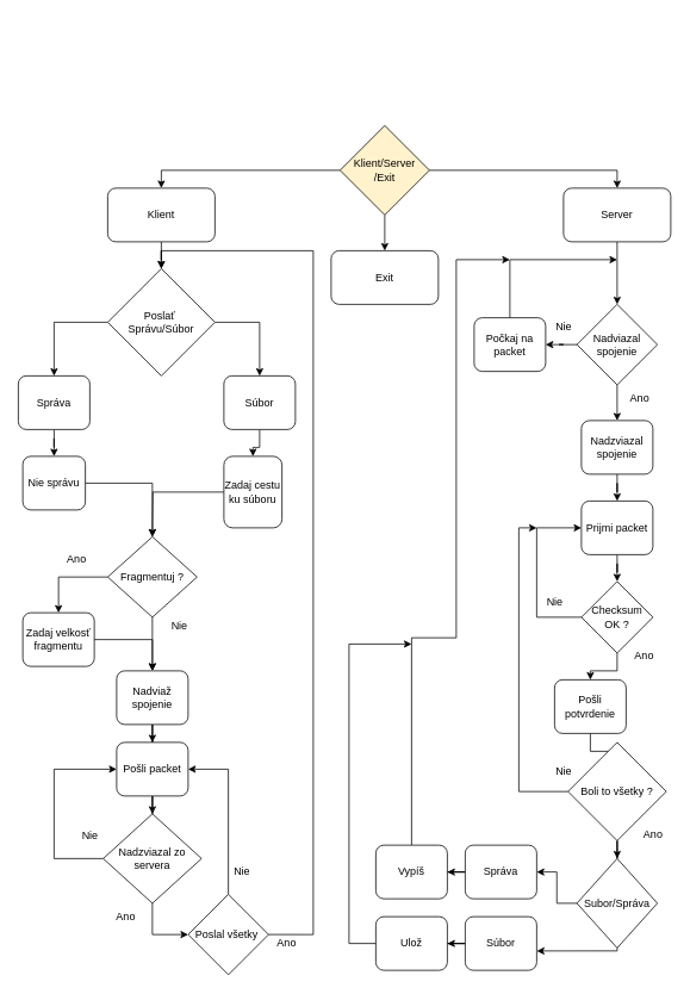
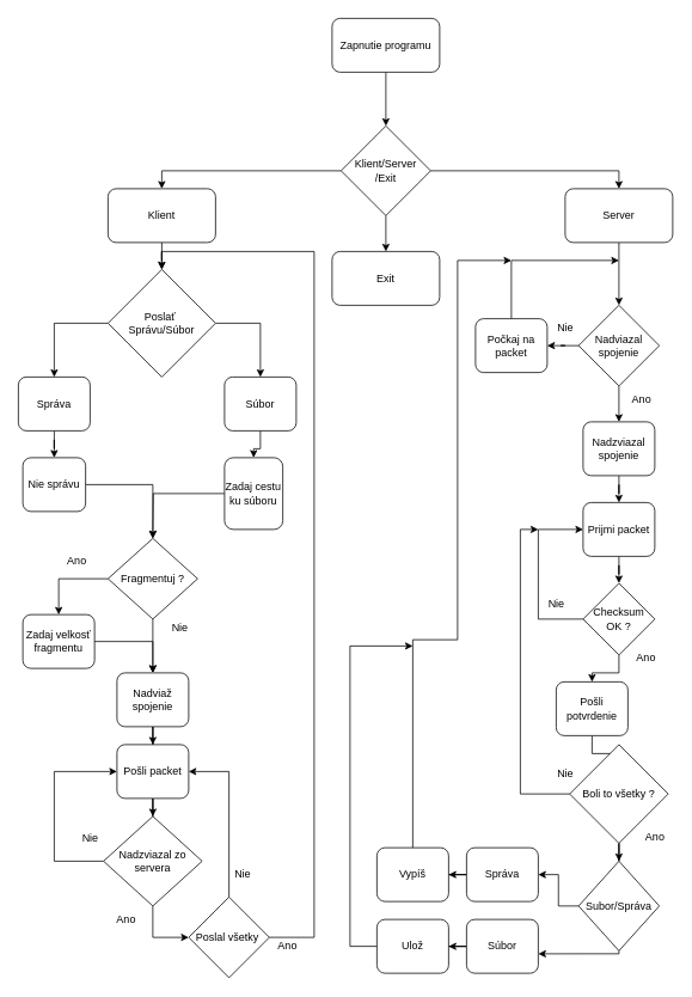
  <mxCell id="0" />
  <mxCell id="1" parent="0" />
+ <mxCell id="2" style="edgeStyle=orthogonalEdgeStyle;rounded=0;orthogonalLoop=1;jettySize=auto;html=1;entryX=0.5;entryY=0;entryDx=0;entryDy=0;" edge="1" parent="1" source="3" target="7"><mxGeometry relative="1" as="geometry" /></mxCell>
+ <mxCell id="3" value="Zapnutie programu" style="rounded=1;whiteSpace=wrap;html=1;" vertex="1" parent="1"><mxGeometry x="370" y="20" width="120" height="60" as="geometry" /></mxCell>
  <mxCell id="4" style="edgeStyle=orthogonalEdgeStyle;rounded=0;orthogonalLoop=1;jettySize=auto;html=1;entryX=0.5;entryY=0;entryDx=0;entryDy=0;" edge="1" parent="1" source="7" target="8"><mxGeometry relative="1" as="geometry" /></mxCell>
  <mxCell id="5" style="edgeStyle=orthogonalEdgeStyle;rounded=0;orthogonalLoop=1;jettySize=auto;html=1;entryX=0.5;entryY=0;entryDx=0;entryDy=0;" edge="1" parent="1" source="7" target="10"><mxGeometry relative="1" as="geometry" /></mxCell>
  <mxCell id="6" style="edgeStyle=orthogonalEdgeStyle;rounded=0;orthogonalLoop=1;jettySize=auto;html=1;entryX=0.5;entryY=0;entryDx=0;entryDy=0;" edge="1" parent="1" source="7" target="12"><mxGeometry relative="1" as="geometry" /></mxCell>
- <mxCell id="7" value="Klient/Server&lt;br&gt;/Exit" style="rhombus;whiteSpace=wrap;html=1;fillColor=#fff2cc;" vertex="1" parent="1"><mxGeometry x="380" y="140" width="100" height="100" as="geometry" /></mxCell>
+ <mxCell id="7" value="Klient/Server&lt;br&gt;/Exit" style="rhombus;whiteSpace=wrap;html=1;" vertex="1" parent="1"><mxGeometry x="380" y="140" width="100" height="100" as="geometry" /></mxCell>
  <mxCell id="8" value="Exit" style="rounded=1;whiteSpace=wrap;html=1;" vertex="1" parent="1"><mxGeometry x="370" y="280" width="120" height="60" as="geometry" /></mxCell>
  <mxCell id="9" style="edgeStyle=orthogonalEdgeStyle;rounded=0;orthogonalLoop=1;jettySize=auto;html=1;entryX=0.5;entryY=0;entryDx=0;entryDy=0;" edge="1" parent="1" source="10" target="47"><mxGeometry relative="1" as="geometry" /></mxCell>
  <mxCell id="10" value="Server" style="rounded=1;whiteSpace=wrap;html=1;" vertex="1" parent="1"><mxGeometry x="630" y="210" width="120" height="60" as="geometry" /></mxCell>
  <mxCell id="11" style="edgeStyle=orthogonalEdgeStyle;rounded=0;orthogonalLoop=1;jettySize=auto;html=1;entryX=0.5;entryY=0;entryDx=0;entryDy=0;" edge="1" parent="1" source="12" target="15"><mxGeometry relative="1" as="geometry" /></mxCell>
  <mxCell id="12" value="Klient" style="rounded=1;whiteSpace=wrap;html=1;" vertex="1" parent="1"><mxGeometry x="120" y="210" width="120" height="60" as="geometry" /></mxCell>
  <mxCell id="13" style="edgeStyle=orthogonalEdgeStyle;rounded=0;orthogonalLoop=1;jettySize=auto;html=1;entryX=0.5;entryY=0;entryDx=0;entryDy=0;" edge="1" parent="1" source="15" target="17"><mxGeometry relative="1" as="geometry" /></mxCell>
  <mxCell id="14" style="edgeStyle=orthogonalEdgeStyle;rounded=0;orthogonalLoop=1;jettySize=auto;html=1;entryX=0.5;entryY=0;entryDx=0;entryDy=0;" edge="1" parent="1" source="15" target="19"><mxGeometry relative="1" as="geometry" /></mxCell>
  <mxCell id="15" value="Poslať&amp;nbsp;&lt;br&gt;Správu/Súbor&lt;br&gt;" style="rhombus;whiteSpace=wrap;html=1;" vertex="1" parent="1"><mxGeometry x="120" y="300" width="120" height="120" as="geometry" /></mxCell>
  <mxCell id="16" style="edgeStyle=orthogonalEdgeStyle;rounded=0;orthogonalLoop=1;jettySize=auto;html=1;entryX=0.5;entryY=0;entryDx=0;entryDy=0;" edge="1" parent="1" source="17" target="21"><mxGeometry relative="1" as="geometry" /></mxCell>
  <mxCell id="17" value="Správa" style="rounded=1;whiteSpace=wrap;html=1;" vertex="1" parent="1"><mxGeometry y="420" width="80" height="60" as="geometry" x="20" /></mxCell>
  <mxCell id="18" style="edgeStyle=orthogonalEdgeStyle;rounded=0;orthogonalLoop=1;jettySize=auto;html=1;" edge="1" parent="1" source="19" target="23"><mxGeometry relative="1" as="geometry" /></mxCell>
  <mxCell id="19" value="Súbor" style="rounded=1;whiteSpace=wrap;html=1;" vertex="1" parent="1"><mxGeometry x="250" y="420" width="80" height="60" as="geometry" /></mxCell>
  <mxCell id="20" style="edgeStyle=orthogonalEdgeStyle;rounded=0;orthogonalLoop=1;jettySize=auto;html=1;entryX=0.5;entryY=0;entryDx=0;entryDy=0;" edge="1" parent="1" source="21" target="26"><mxGeometry relative="1" as="geometry" /></mxCell>
  <mxCell id="21" value="Nie správu" style="rounded=1;whiteSpace=wrap;html=1;" vertex="1" parent="1"><mxGeometry x="25" y="510" width="70" height="60" as="geometry" /></mxCell>
  <mxCell id="22" style="edgeStyle=orthogonalEdgeStyle;rounded=0;orthogonalLoop=1;jettySize=auto;html=1;" edge="1" parent="1" source="23"><mxGeometry relative="1" as="geometry"><mxPoint x="170" y="600" as="targetPoint" /></mxGeometry></mxCell>
  <mxCell id="23" value="Zadaj cestu ku súboru" style="rounded=1;whiteSpace=wrap;html=1;" vertex="1" parent="1"><mxGeometry x="250" y="510" width="65" height="80" as="geometry" /></mxCell>
  <mxCell id="24" style="edgeStyle=orthogonalEdgeStyle;rounded=0;orthogonalLoop=1;jettySize=auto;html=1;entryX=0.5;entryY=0;entryDx=0;entryDy=0;" edge="1" parent="1" source="26" target="30"><mxGeometry relative="1" as="geometry" /></mxCell>
  <mxCell id="25" style="edgeStyle=orthogonalEdgeStyle;rounded=0;orthogonalLoop=1;jettySize=auto;html=1;" edge="1" parent="1" source="26" target="28"><mxGeometry relative="1" as="geometry" /></mxCell>
  <mxCell id="26" value="Fragmentuj ?" style="rhombus;whiteSpace=wrap;html=1;" vertex="1" parent="1"><mxGeometry x="120" y="600" width="100" height="90" as="geometry" /></mxCell>
  <mxCell id="27" style="edgeStyle=orthogonalEdgeStyle;rounded=0;orthogonalLoop=1;jettySize=auto;html=1;" edge="1" parent="1" source="28" target="34"><mxGeometry relative="1" as="geometry" /></mxCell>
  <mxCell id="28" value="Nadviaž spojenie" style="rounded=1;whiteSpace=wrap;html=1;" vertex="1" parent="1"><mxGeometry x="130" y="750" width="80" height="60" as="geometry" /></mxCell>
  <mxCell id="29" style="edgeStyle=orthogonalEdgeStyle;rounded=0;orthogonalLoop=1;jettySize=auto;html=1;entryX=0.5;entryY=0;entryDx=0;entryDy=0;" edge="1" parent="1" source="30" target="28"><mxGeometry relative="1" as="geometry" /></mxCell>
  <mxCell id="30" value="Zadaj velkosť&lt;br&gt;fragmentu" style="rounded=1;whiteSpace=wrap;html=1;" vertex="1" parent="1"><mxGeometry x="25" y="685" width="80" height="60" as="geometry" /></mxCell>
  <mxCell id="31" value="Ano" style="text;html=1;align=center;verticalAlign=middle;resizable=0;points=[];autosize=1;strokeColor=none;fillColor=none;" vertex="1" parent="1"><mxGeometry x="65" y="610" width="40" height="30" as="geometry" /></mxCell>
  <mxCell id="32" value="Nie" style="text;html=1;align=center;verticalAlign=middle;resizable=0;points=[];autosize=1;strokeColor=none;fillColor=none;" vertex="1" parent="1"><mxGeometry x="180" y="685" width="40" height="30" as="geometry" /></mxCell>
  <mxCell id="33" style="edgeStyle=orthogonalEdgeStyle;rounded=0;orthogonalLoop=1;jettySize=auto;html=1;entryX=0.5;entryY=0;entryDx=0;entryDy=0;" edge="1" parent="1" source="34" target="37"><mxGeometry relative="1" as="geometry" /></mxCell>
  <mxCell id="34" value="Pošli packet" style="rounded=1;whiteSpace=wrap;html=1;" vertex="1" parent="1"><mxGeometry x="130" y="830" width="80" height="60" as="geometry" /></mxCell>
  <mxCell id="35" style="edgeStyle=orthogonalEdgeStyle;rounded=0;orthogonalLoop=1;jettySize=auto;html=1;entryX=0;entryY=0.5;entryDx=0;entryDy=0;" edge="1" parent="1" source="37" target="34"><mxGeometry relative="1" as="geometry"><mxPoint x="50" y="780" as="targetPoint" /><Array as="points"><mxPoint x="60" y="960" /><mxPoint x="60" y="860" /></Array></mxGeometry></mxCell>
  <mxCell id="36" style="edgeStyle=orthogonalEdgeStyle;rounded=0;orthogonalLoop=1;jettySize=auto;html=1;entryX=0;entryY=0.5;entryDx=0;entryDy=0;" edge="1" parent="1" source="37" target="42"><mxGeometry relative="1" as="geometry" /></mxCell>
  <mxCell id="37" value="Nadzviazal zo servera" style="rhombus;whiteSpace=wrap;html=1;" vertex="1" parent="1"><mxGeometry x="115" y="910" width="110" height="100" as="geometry" /></mxCell>
  <mxCell id="38" value="Nie" style="text;html=1;align=center;verticalAlign=middle;resizable=0;points=[];autosize=1;strokeColor=none;fillColor=none;" vertex="1" parent="1"><mxGeometry x="80" y="920" width="40" height="30" as="geometry" /></mxCell>
  <mxCell id="39" value="Ano" style="text;html=1;align=center;verticalAlign=middle;resizable=0;points=[];autosize=1;strokeColor=none;fillColor=none;" vertex="1" parent="1"><mxGeometry x="120" y="1010" width="40" height="30" as="geometry" /></mxCell>
  <mxCell id="40" style="edgeStyle=orthogonalEdgeStyle;rounded=0;orthogonalLoop=1;jettySize=auto;html=1;entryX=1;entryY=0.5;entryDx=0;entryDy=0;" edge="1" parent="1" source="42" target="34"><mxGeometry relative="1" as="geometry" /></mxCell>
  <mxCell id="41" style="edgeStyle=orthogonalEdgeStyle;rounded=0;orthogonalLoop=1;jettySize=auto;html=1;entryX=0.5;entryY=0;entryDx=0;entryDy=0;" edge="1" parent="1"><mxGeometry relative="1" as="geometry"><mxPoint x="179.96" y="299.96" as="targetPoint" /><mxPoint x="299.96" y="1044.96" as="sourcePoint" /><Array as="points"><mxPoint x="350" y="1045" /><mxPoint x="350" y="280" /><mxPoint x="180" y="280" /></Array></mxGeometry></mxCell>
  <mxCell id="42" value="Poslal všetky&amp;nbsp;" style="rhombus;whiteSpace=wrap;html=1;" vertex="1" parent="1"><mxGeometry x="210" y="1000" width="90" height="90" as="geometry" /></mxCell>
  <mxCell id="43" value="Nie" style="text;html=1;align=center;verticalAlign=middle;resizable=0;points=[];autosize=1;strokeColor=none;fillColor=none;" vertex="1" parent="1"><mxGeometry x="250" y="960" width="40" height="30" as="geometry" /></mxCell>
  <mxCell id="44" value="Ano" style="text;html=1;align=center;verticalAlign=middle;resizable=0;points=[];autosize=1;strokeColor=none;fillColor=none;" vertex="1" parent="1"><mxGeometry x="300" y="1040" width="40" height="30" as="geometry" /></mxCell>
  <mxCell id="45" style="edgeStyle=orthogonalEdgeStyle;rounded=0;orthogonalLoop=1;jettySize=auto;html=1;entryX=1;entryY=0.5;entryDx=0;entryDy=0;" edge="1" parent="1" source="47" target="50"><mxGeometry relative="1" as="geometry" /></mxCell>
  <mxCell id="46" style="edgeStyle=orthogonalEdgeStyle;rounded=0;orthogonalLoop=1;jettySize=auto;html=1;entryX=0.5;entryY=0;entryDx=0;entryDy=0;" edge="1" parent="1" source="47" target="53"><mxGeometry relative="1" as="geometry" /></mxCell>
  <mxCell id="47" value="Nadviazal spojenie" style="rhombus;whiteSpace=wrap;html=1;" vertex="1" parent="1"><mxGeometry x="645" y="340" width="90" height="90" as="geometry" /></mxCell>
  <mxCell id="48" value="Nie" style="text;html=1;align=center;verticalAlign=middle;resizable=0;points=[];autosize=1;strokeColor=none;fillColor=none;" vertex="1" parent="1"><mxGeometry x="610" y="350" width="40" height="30" as="geometry" /></mxCell>
  <mxCell id="49" style="edgeStyle=orthogonalEdgeStyle;rounded=0;orthogonalLoop=1;jettySize=auto;html=1;" edge="1" parent="1" source="50"><mxGeometry relative="1" as="geometry"><mxPoint x="690" y="290" as="targetPoint" /><Array as="points"><mxPoint x="570" y="290" /></Array></mxGeometry></mxCell>
  <mxCell id="50" value="Počkaj na packet" style="rounded=1;whiteSpace=wrap;html=1;" vertex="1" parent="1"><mxGeometry x="530" y="355" width="80" height="60" as="geometry" /></mxCell>
  <mxCell id="51" value="Ano" style="text;html=1;align=center;verticalAlign=middle;resizable=0;points=[];autosize=1;strokeColor=none;fillColor=none;" vertex="1" parent="1"><mxGeometry x="695" y="430" width="40" height="30" as="geometry" /></mxCell>
  <mxCell id="52" style="edgeStyle=orthogonalEdgeStyle;rounded=0;orthogonalLoop=1;jettySize=auto;html=1;entryX=0.5;entryY=0;entryDx=0;entryDy=0;" edge="1" parent="1" source="53" target="55"><mxGeometry relative="1" as="geometry" /></mxCell>
  <mxCell id="53" value="Nadzviazal spojenie" style="rounded=1;whiteSpace=wrap;html=1;" vertex="1" parent="1"><mxGeometry x="650" y="470" width="80" height="60" as="geometry" /></mxCell>
  <mxCell id="54" style="edgeStyle=orthogonalEdgeStyle;rounded=0;orthogonalLoop=1;jettySize=auto;html=1;entryX=0.5;entryY=0;entryDx=0;entryDy=0;" edge="1" parent="1" source="55" target="58"><mxGeometry relative="1" as="geometry" /></mxCell>
  <mxCell id="55" value="Prijmi packet" style="rounded=1;whiteSpace=wrap;html=1;" vertex="1" parent="1"><mxGeometry x="650" y="560" width="80" height="60" as="geometry" /></mxCell>
  <mxCell id="56" style="edgeStyle=orthogonalEdgeStyle;rounded=0;orthogonalLoop=1;jettySize=auto;html=1;entryX=0;entryY=0.5;entryDx=0;entryDy=0;" edge="1" parent="1" source="58" target="55"><mxGeometry relative="1" as="geometry"><Array as="points"><mxPoint x="600" y="690" /><mxPoint x="600" y="590" /></Array></mxGeometry></mxCell>
  <mxCell id="57" style="edgeStyle=orthogonalEdgeStyle;rounded=0;orthogonalLoop=1;jettySize=auto;html=1;entryX=0.5;entryY=0;entryDx=0;entryDy=0;" edge="1" parent="1" source="58" target="61"><mxGeometry relative="1" as="geometry" /></mxCell>
  <mxCell id="58" value="Checksum&lt;br&gt;OK ?" style="rhombus;whiteSpace=wrap;html=1;" vertex="1" parent="1"><mxGeometry x="650" y="650" width="80" height="80" as="geometry" /></mxCell>
  <mxCell id="59" value="Nie" style="text;html=1;align=center;verticalAlign=middle;resizable=0;points=[];autosize=1;strokeColor=none;fillColor=none;" vertex="1" parent="1"><mxGeometry x="600" y="658" width="40" height="30" as="geometry" /></mxCell>
  <mxCell id="60" style="edgeStyle=orthogonalEdgeStyle;rounded=0;orthogonalLoop=1;jettySize=auto;html=1;entryX=0.5;entryY=0;entryDx=0;entryDy=0;" edge="1" parent="1" source="61" target="65"><mxGeometry relative="1" as="geometry" /></mxCell>
  <mxCell id="61" value="Pošli potvrdenie" style="rounded=1;whiteSpace=wrap;html=1;" vertex="1" parent="1"><mxGeometry x="620" y="760" width="80" height="60" as="geometry" /></mxCell>
  <mxCell id="62" value="Ano" style="text;html=1;align=center;verticalAlign=middle;resizable=0;points=[];autosize=1;strokeColor=none;fillColor=none;" vertex="1" parent="1"><mxGeometry x="700" y="718" width="40" height="30" as="geometry" /></mxCell>
  <mxCell id="63" style="edgeStyle=orthogonalEdgeStyle;rounded=0;orthogonalLoop=1;jettySize=auto;html=1;" edge="1" parent="1" source="65"><mxGeometry relative="1" as="geometry"><mxPoint x="600" y="590" as="targetPoint" /><Array as="points"><mxPoint x="580" y="885" /><mxPoint x="580" y="590" /></Array></mxGeometry></mxCell>
  <mxCell id="64" style="edgeStyle=orthogonalEdgeStyle;rounded=0;orthogonalLoop=1;jettySize=auto;html=1;entryX=0.5;entryY=0;entryDx=0;entryDy=0;" edge="1" parent="1" source="65" target="69"><mxGeometry relative="1" as="geometry" /></mxCell>
  <mxCell id="65" value="Boli to všetky ?" style="rhombus;whiteSpace=wrap;html=1;" vertex="1" parent="1"><mxGeometry x="635" y="830" width="110" height="110" as="geometry" /></mxCell>
  <mxCell id="66" value="Nie" style="text;html=1;align=center;verticalAlign=middle;resizable=0;points=[];autosize=1;strokeColor=none;fillColor=none;" vertex="1" parent="1"><mxGeometry x="610" y="848" width="40" height="30" as="geometry" /></mxCell>
  <mxCell id="67" value="Ano" style="text;html=1;align=center;verticalAlign=middle;resizable=0;points=[];autosize=1;strokeColor=none;fillColor=none;" vertex="1" parent="1"><mxGeometry x="710" y="918" width="40" height="30" as="geometry" /></mxCell>
  <mxCell id="68" style="edgeStyle=orthogonalEdgeStyle;rounded=0;orthogonalLoop=1;jettySize=auto;html=1;entryX=1;entryY=0.5;entryDx=0;entryDy=0;" edge="1" parent="1" source="69" target="71"><mxGeometry relative="1" as="geometry" /></mxCell>
  <mxCell id="69" value="Subor/Správa" style="rhombus;whiteSpace=wrap;html=1;" vertex="1" parent="1"><mxGeometry x="645" y="960" width="90" height="100" as="geometry" /></mxCell>
  <mxCell id="70" style="edgeStyle=orthogonalEdgeStyle;rounded=0;orthogonalLoop=1;jettySize=auto;html=1;entryX=1;entryY=0.5;entryDx=0;entryDy=0;" edge="1" parent="1" source="71" target="76"><mxGeometry relative="1" as="geometry" /></mxCell>
  <mxCell id="71" value="Správa" style="rounded=1;whiteSpace=wrap;html=1;" vertex="1" parent="1"><mxGeometry x="520" y="945" width="80" height="60" as="geometry" /></mxCell>
  <mxCell id="72" style="edgeStyle=orthogonalEdgeStyle;rounded=0;orthogonalLoop=1;jettySize=auto;html=1;entryX=1;entryY=0.5;entryDx=0;entryDy=0;" edge="1" parent="1" source="73" target="78"><mxGeometry relative="1" as="geometry" /></mxCell>
  <mxCell id="73" value="Súbor" style="rounded=1;whiteSpace=wrap;html=1;" vertex="1" parent="1"><mxGeometry x="520" y="1025" width="80" height="60" as="geometry" /></mxCell>
  <mxCell id="74" style="edgeStyle=orthogonalEdgeStyle;rounded=0;orthogonalLoop=1;jettySize=auto;html=1;entryX=1.001;entryY=0.639;entryDx=0;entryDy=0;entryPerimeter=0;exitX=0.5;exitY=1;exitDx=0;exitDy=0;" edge="1" parent="1" source="69" target="73"><mxGeometry relative="1" as="geometry"><Array as="points"><mxPoint x="690" y="1063" /></Array></mxGeometry></mxCell>
  <mxCell id="75" style="edgeStyle=orthogonalEdgeStyle;rounded=0;orthogonalLoop=1;jettySize=auto;html=1;" edge="1" parent="1" source="76"><mxGeometry relative="1" as="geometry"><mxPoint x="570" y="290" as="targetPoint" /><Array as="points"><mxPoint x="460" y="713" /><mxPoint x="510" y="713" /><mxPoint x="510" y="290" /></Array></mxGeometry></mxCell>
  <mxCell id="76" value="Vypíš" style="rounded=1;whiteSpace=wrap;html=1;" vertex="1" parent="1"><mxGeometry x="420" y="945" width="80" height="60" as="geometry" /></mxCell>
  <mxCell id="77" style="edgeStyle=orthogonalEdgeStyle;rounded=0;orthogonalLoop=1;jettySize=auto;html=1;exitX=0;exitY=0.5;exitDx=0;exitDy=0;" edge="1" parent="1" source="78"><mxGeometry relative="1" as="geometry"><mxPoint x="460" y="720" as="targetPoint" /><Array as="points"><mxPoint x="390" y="1055" /><mxPoint x="390" y="720" /><mxPoint x="460" y="720" /></Array></mxGeometry></mxCell>
  <mxCell id="78" value="Ulož" style="rounded=1;whiteSpace=wrap;html=1;" vertex="1" parent="1"><mxGeometry x="420" y="1025" width="80" height="60" as="geometry" /></mxCell>
